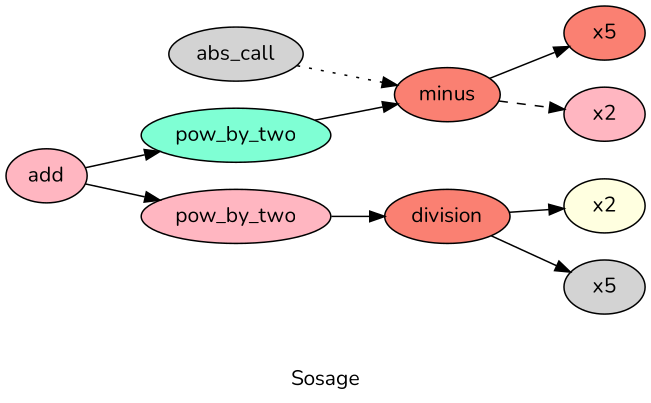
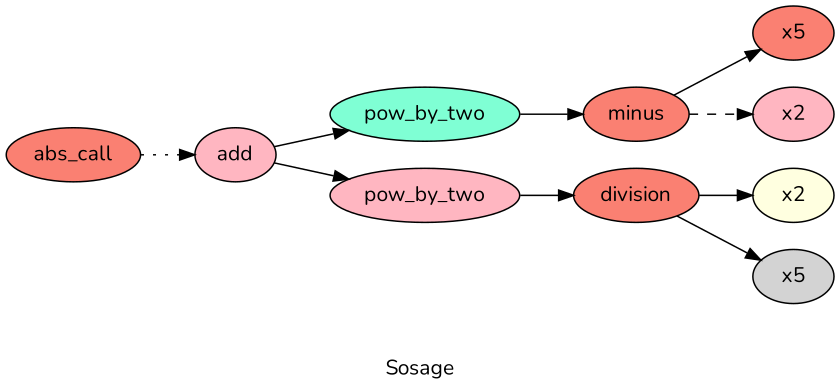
  digraph {
    fontname=Nunito
    label="\n\nSosage"
    rankdir=LR
    node [fillcolor=lightpink fontname=Nunito style=filled]
    edge [fontname=Nunito style=solid]
-   n1 [fillcolor=lightgrey label=abs_call]
+   n1 [fillcolor=salmon label=abs_call]
    n2 [label=add]
    n3 [fillcolor=aquamarine label=pow_by_two]
    n4 [label=pow_by_two]
    n5 [fillcolor=salmon label=minus]
    n6 [fillcolor=salmon label=division]
    n7 [fillcolor=salmon label=x5]
    n8 [label=x2]
    n9 [fillcolor=lightyellow label=x2]
    n10 [fillcolor=lightgrey label=x5]
-   n1 -> n5 [style=dotted]
+   n1 -> n2 [style=dotted]
    n2 -> n3
    n2 -> n4
    n3 -> n5
    n4 -> n6
    n5 -> n7
    n5 -> n8 [style=dashed]
    n6 -> n9
    n6 -> n10
  }
